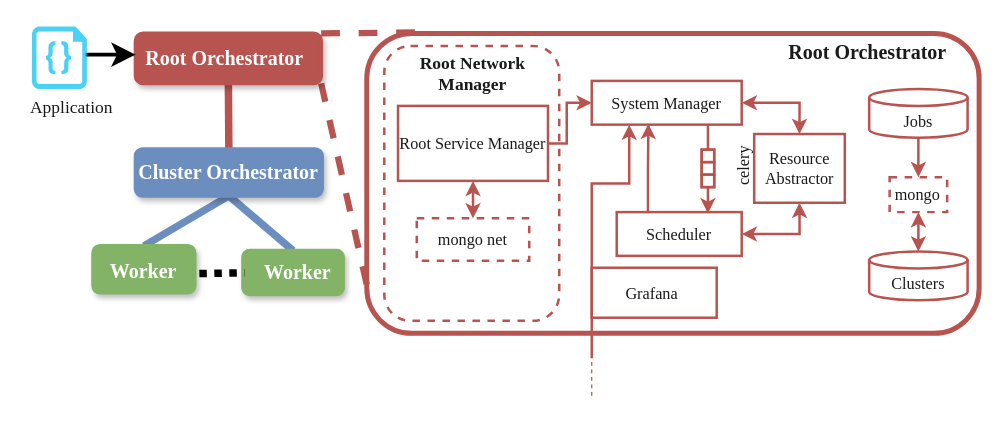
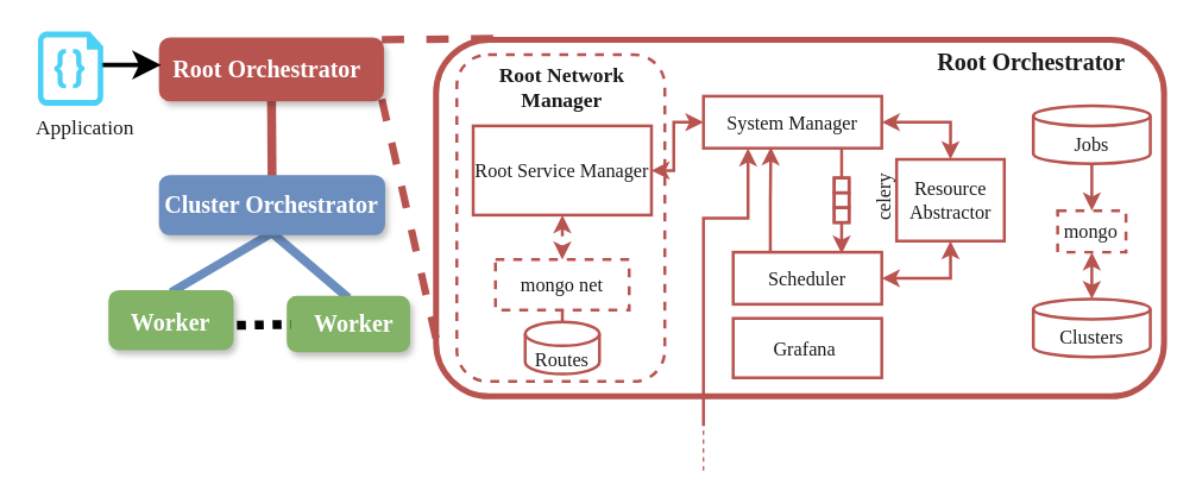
  <mxCell id="0" />
  <mxCell id="1" parent="0" />
  <mxCell id="2" value="" style="rounded=1;whiteSpace=wrap;html=1;strokeColor=#B85450;fontColor=#1A1A1A;fillColor=none;strokeWidth=4;fontFamily=CMU Sans Serif;fontSize=13;" parent="1" vertex="1"><mxGeometry x="293" y="26" width="490" height="240" as="geometry" /></mxCell>
  <mxCell id="3" style="edgeStyle=orthogonalEdgeStyle;rounded=0;orthogonalLoop=1;jettySize=auto;html=1;exitX=1;exitY=0.5;exitDx=0;exitDy=0;entryX=0.5;entryY=0;entryDx=0;entryDy=0;startArrow=classic;startFill=1;strokeColor=#B85450;fontColor=#1A1A1A;strokeWidth=2;fontFamily=CMU Sans Serif;fontSize=13;" parent="1" source="4" target="25" edge="1"><mxGeometry relative="1" as="geometry" /></mxCell>
  <mxCell id="4" value="System Manager" style="rounded=0;whiteSpace=wrap;html=1;strokeColor=#B85450;fontColor=#1A1A1A;fillColor=none;strokeWidth=2;fontFamily=CMU Sans Serif;fontSize=13;" parent="1" vertex="1"><mxGeometry x="473" y="64" width="120" height="35" as="geometry" /></mxCell>
  <mxCell id="5" style="edgeStyle=orthogonalEdgeStyle;rounded=0;orthogonalLoop=1;jettySize=auto;html=1;exitX=0.25;exitY=0;exitDx=0;exitDy=0;entryX=0.378;entryY=0.981;entryDx=0;entryDy=0;entryPerimeter=0;fontSize=13;startArrow=none;startFill=0;endArrow=classic;endFill=1;strokeColor=#B85450;fontColor=#1A1A1A;strokeWidth=2;fontFamily=CMU Sans Serif;" parent="1" source="7" target="4" edge="1"><mxGeometry relative="1" as="geometry" /></mxCell>
  <mxCell id="6" style="edgeStyle=orthogonalEdgeStyle;rounded=0;orthogonalLoop=1;jettySize=auto;html=1;exitX=1;exitY=0.5;exitDx=0;exitDy=0;entryX=0.5;entryY=1;entryDx=0;entryDy=0;startArrow=classic;startFill=1;strokeColor=#B85450;fontColor=#1A1A1A;strokeWidth=2;fontFamily=CMU Sans Serif;fontSize=13;" parent="1" source="7" target="25" edge="1"><mxGeometry relative="1" as="geometry" /></mxCell>
  <mxCell id="7" value="Scheduler" style="rounded=0;whiteSpace=wrap;html=1;strokeColor=#B85450;fontColor=#1A1A1A;fillColor=none;strokeWidth=2;fontFamily=CMU Sans Serif;fontSize=13;" parent="1" vertex="1"><mxGeometry x="493" y="169" width="100" height="35" as="geometry" /></mxCell>
  <mxCell id="8" value="Jobs" style="shape=cylinder3;whiteSpace=wrap;html=1;boundedLbl=1;backgroundOutline=1;size=6.818;strokeColor=#B85450;fontColor=#1A1A1A;fillColor=none;strokeWidth=2;fontFamily=CMU Sans Serif;fontSize=13;" parent="1" vertex="1"><mxGeometry x="695.01" y="70.5" width="78.75" height="39" as="geometry" /></mxCell>
  <mxCell id="9" value="" style="rounded=1;whiteSpace=wrap;html=1;dashed=1;strokeColor=#B85450;fontColor=#1A1A1A;fillColor=none;strokeWidth=2;fontFamily=CMU Sans Serif;fontSize=13;" parent="1" vertex="1"><mxGeometry x="307" y="36" width="140" height="220" as="geometry" /></mxCell>
- <mxCell id="10" style="edgeStyle=orthogonalEdgeStyle;rounded=0;orthogonalLoop=1;jettySize=auto;html=1;exitX=0.5;exitY=1;exitDx=0;exitDy=0;entryX=0.5;entryY=0;entryDx=0;entryDy=0;startArrow=classic;startFill=1;endArrow=classic;endFill=1;strokeColor=#B85450;fontColor=#1A1A1A;strokeWidth=2;fontFamily=CMU Sans Serif;fontSize=13;" parent="1" source="11" target="21" edge="1"><mxGeometry relative="1" as="geometry" /></mxCell>
+ <mxCell id="10" style="edgeStyle=orthogonalEdgeStyle;rounded=0;orthogonalLoop=1;jettySize=auto;html=1;exitX=0.5;exitY=1;exitDx=0;exitDy=0;entryX=0.5;entryY=0;entryDx=0;entryDy=0;startArrow=classic;startFill=1;endArrow=classic;endFill=1;strokeColor=#B85450;fontColor=#1A1A1A;strokeWidth=2;fontFamily=CMU Sans Serif;fontSize=13;dashed=1;" parent="1" source="11" target="21" edge="1"><mxGeometry relative="1" as="geometry" /></mxCell>
  <mxCell id="11" value="Root Service Manager" style="rounded=0;whiteSpace=wrap;html=1;strokeColor=#B85450;fontColor=#1A1A1A;fillColor=none;strokeWidth=2;fontFamily=CMU Sans Serif;fontSize=13;" parent="1" vertex="1"><mxGeometry x="318" y="84" width="120" height="60" as="geometry" /></mxCell>
+ <mxCell id="12" value="Routes" style="shape=cylinder3;whiteSpace=wrap;html=1;boundedLbl=1;backgroundOutline=1;size=8.0;strokeColor=#B85450;fontColor=#1A1A1A;fillColor=none;strokeWidth=2;fontFamily=CMU Sans Serif;fontSize=13;" parent="1" vertex="1"><mxGeometry x="353" y="216" width="50" height="35" as="geometry" /></mxCell>
  <mxCell id="13" value="mongo" style="rounded=0;whiteSpace=wrap;html=1;strokeColor=#B85450;fontColor=#1A1A1A;fillColor=none;strokeWidth=2;fontFamily=CMU Sans Serif;fontSize=13;dashed=1;" parent="1" vertex="1"><mxGeometry x="711.39" y="141" width="46" height="28" as="geometry" /></mxCell>
  <mxCell id="14" value="" style="group;strokeColor=#B85450;fontColor=#1A1A1A;strokeWidth=2;fontFamily=CMU Sans Serif;fontSize=13;" parent="1" vertex="1" connectable="0"><mxGeometry x="561" y="119" width="10" height="30" as="geometry" /></mxCell>
  <mxCell id="15" value="" style="rounded=0;whiteSpace=wrap;html=1;strokeColor=#B85450;fontColor=#1A1A1A;fillColor=none;strokeWidth=2;fontFamily=CMU Sans Serif;fontSize=13;" parent="14" vertex="1"><mxGeometry width="10" height="10" as="geometry" /></mxCell>
  <mxCell id="16" value="" style="rounded=0;whiteSpace=wrap;html=1;strokeColor=#B85450;fontColor=#1A1A1A;fillColor=none;strokeWidth=2;fontFamily=CMU Sans Serif;fontSize=13;" parent="14" vertex="1"><mxGeometry y="10" width="10" height="10" as="geometry" /></mxCell>
  <mxCell id="17" value="" style="rounded=0;whiteSpace=wrap;html=1;strokeColor=#B85450;fontColor=#1A1A1A;fillColor=none;strokeWidth=2;fontFamily=CMU Sans Serif;fontSize=13;" parent="14" vertex="1"><mxGeometry y="20" width="10" height="10" as="geometry" /></mxCell>
  <mxCell id="18" value="celery" style="text;html=1;strokeColor=none;fillColor=none;align=center;verticalAlign=middle;whiteSpace=wrap;rounded=0;rotation=-90;fontColor=#1A1A1A;strokeWidth=2;fontFamily=CMU Sans Serif;fontSize=13;" parent="1" vertex="1"><mxGeometry x="557" y="122" width="75" height="20" as="geometry" /></mxCell>
- <mxCell id="19" style="edgeStyle=orthogonalEdgeStyle;rounded=0;orthogonalLoop=1;jettySize=auto;html=1;exitX=0;exitY=0.5;exitDx=0;exitDy=0;entryX=1;entryY=0.5;entryDx=0;entryDy=0;startArrow=classic;startFill=1;endArrow=none;endFill=1;strokeColor=#B85450;fontColor=#1A1A1A;strokeWidth=2;fontFamily=CMU Sans Serif;fontSize=13;" parent="1" source="4" target="11" edge="1"><mxGeometry relative="1" as="geometry"><Array as="points"><mxPoint x="453" y="81" /><mxPoint x="453" y="114" /></Array></mxGeometry></mxCell>
+ <mxCell id="19" style="edgeStyle=orthogonalEdgeStyle;rounded=0;orthogonalLoop=1;jettySize=auto;html=1;exitX=0;exitY=0.5;exitDx=0;exitDy=0;entryX=1;entryY=0.5;entryDx=0;entryDy=0;startArrow=classic;startFill=1;endArrow=classic;endFill=1;strokeColor=#B85450;fontColor=#1A1A1A;strokeWidth=2;fontFamily=CMU Sans Serif;fontSize=13;" parent="1" source="4" target="11" edge="1"><mxGeometry relative="1" as="geometry"><Array as="points"><mxPoint x="453" y="81" /><mxPoint x="453" y="114" /></Array></mxGeometry></mxCell>
+ <mxCell id="20" style="edgeStyle=orthogonalEdgeStyle;rounded=0;orthogonalLoop=1;jettySize=auto;html=1;exitX=0.5;exitY=1;exitDx=0;exitDy=0;entryX=0.5;entryY=0;entryDx=0;entryDy=0;entryPerimeter=0;startArrow=none;startFill=0;endArrow=none;endFill=0;strokeColor=#B85450;fontColor=#1A1A1A;strokeWidth=2;fontFamily=CMU Sans Serif;fontSize=13;" parent="1" source="21" target="12" edge="1"><mxGeometry relative="1" as="geometry" /></mxCell>
  <mxCell id="21" value="mongo net" style="rounded=0;whiteSpace=wrap;html=1;strokeColor=#B85450;fontColor=#1A1A1A;fillColor=none;strokeWidth=2;fontFamily=CMU Sans Serif;fontSize=13;dashed=1;" parent="1" vertex="1"><mxGeometry x="333" y="174" width="90" height="34" as="geometry" /></mxCell>
  <mxCell id="22" value="&lt;b style=&quot;font-size: 16px;&quot;&gt;&lt;font style=&quot;font-size: 16px;&quot;&gt;Root Orchestrator&lt;/font&gt;&lt;/b&gt;" style="text;html=1;strokeColor=none;fillColor=none;align=center;verticalAlign=middle;whiteSpace=wrap;rounded=0;dashed=1;fontColor=#1A1A1A;strokeWidth=2;fontFamily=CMU Sans Serif;fontSize=16;" parent="1" vertex="1"><mxGeometry x="624.5" y="26" width="137.5" height="30" as="geometry" /></mxCell>
  <mxCell id="23" value="&lt;b style=&quot;font-size: 14px;&quot;&gt;&lt;font style=&quot;font-size: 14px;&quot;&gt;Root Network Manager&lt;/font&gt;&lt;/b&gt;" style="text;html=1;strokeColor=none;fillColor=none;align=center;verticalAlign=middle;whiteSpace=wrap;rounded=0;dashed=1;fontColor=#1A1A1A;strokeWidth=2;fontFamily=CMU Sans Serif;fontSize=14;" parent="1" vertex="1"><mxGeometry x="318" y="44" width="120" height="30" as="geometry" /></mxCell>
  <mxCell id="24" value="" style="endArrow=classic;startArrow=none;html=1;rounded=0;fontSize=13;entryX=0.25;entryY=1;entryDx=0;entryDy=0;strokeColor=#B85450;fontColor=#1A1A1A;strokeWidth=2;fontFamily=CMU Sans Serif;endFill=1;startFill=0;" parent="1" target="4" edge="1"><mxGeometry width="50" height="50" relative="1" as="geometry"><mxPoint x="473" y="286" as="sourcePoint" /><mxPoint x="523" y="246" as="targetPoint" /><Array as="points"><mxPoint x="473" y="146" /><mxPoint x="503" y="146" /></Array></mxGeometry></mxCell>
  <mxCell id="25" value="Resource Abstractor" style="rounded=0;whiteSpace=wrap;html=1;strokeColor=#B85450;fontColor=#1A1A1A;fillColor=none;strokeWidth=2;fontFamily=CMU Sans Serif;fontSize=13;" parent="1" vertex="1"><mxGeometry x="603" y="106.5" width="72.5" height="55" as="geometry" /></mxCell>
  <mxCell id="26" value="Clusters" style="shape=cylinder3;whiteSpace=wrap;html=1;boundedLbl=1;backgroundOutline=1;size=6.818;strokeColor=#B85450;fontColor=#1A1A1A;fillColor=none;strokeWidth=2;fontFamily=CMU Sans Serif;fontSize=13;" parent="1" vertex="1"><mxGeometry x="695.01" y="200.5" width="78.75" height="39" as="geometry" /></mxCell>
  <mxCell id="27" style="edgeStyle=orthogonalEdgeStyle;rounded=0;orthogonalLoop=1;jettySize=auto;html=1;exitX=0.5;exitY=0;exitDx=0;exitDy=0;entryX=0.5;entryY=1;entryDx=0;entryDy=0;entryPerimeter=0;startArrow=classic;startFill=1;strokeColor=#B85450;fontColor=#1A1A1A;strokeWidth=2;fontFamily=CMU Sans Serif;fontSize=13;endArrow=none;" parent="1" source="13" target="8" edge="1"><mxGeometry relative="1" as="geometry" /></mxCell>
  <mxCell id="28" style="edgeStyle=orthogonalEdgeStyle;rounded=0;orthogonalLoop=1;jettySize=auto;html=1;exitX=0.5;exitY=1;exitDx=0;exitDy=0;entryX=0.5;entryY=0;entryDx=0;entryDy=0;entryPerimeter=0;startArrow=classic;startFill=1;strokeColor=#B85450;fontColor=#1A1A1A;strokeWidth=2;fontFamily=CMU Sans Serif;fontSize=13;" parent="1" source="13" target="26" edge="1"><mxGeometry relative="1" as="geometry" /></mxCell>
  <mxCell id="29" value="" style="endArrow=none;html=1;rounded=0;endSize=0;strokeColor=#B85450;fontColor=#1A1A1A;strokeWidth=2;fontFamily=CMU Sans Serif;fontSize=13;" parent="1" edge="1"><mxGeometry width="50" height="50" relative="1" as="geometry"><mxPoint x="566" y="99" as="sourcePoint" /><mxPoint x="566" y="119" as="targetPoint" /></mxGeometry></mxCell>
  <mxCell id="30" value="" style="endArrow=classic;html=1;rounded=0;strokeColor=#B85450;fontColor=#1A1A1A;strokeWidth=2;fontFamily=CMU Sans Serif;fontSize=13;" parent="1" edge="1"><mxGeometry width="50" height="50" relative="1" as="geometry"><mxPoint x="566" y="149" as="sourcePoint" /><mxPoint x="566" y="170" as="targetPoint" /></mxGeometry></mxCell>
  <mxCell id="31" style="edgeStyle=none;rounded=1;orthogonalLoop=1;jettySize=auto;html=1;exitX=0.5;exitY=1;exitDx=0;exitDy=0;entryX=0.5;entryY=0;entryDx=0;entryDy=0;fontFamily=CMU Sans Serif;fontSize=36;endArrow=none;endFill=0;strokeWidth=6;fillColor=#f8cecc;strokeColor=#b85450;" parent="1" source="34" target="37" edge="1"><mxGeometry relative="1" as="geometry" /></mxCell>
  <mxCell id="32" style="rounded=0;orthogonalLoop=1;jettySize=auto;html=1;exitX=1;exitY=0;exitDx=0;exitDy=0;entryX=0.102;entryY=-0.004;entryDx=0;entryDy=0;endArrow=none;endFill=0;strokeWidth=5;strokeColor=#B85450;dashed=1;entryPerimeter=0;" parent="1" source="34" target="2" edge="1"><mxGeometry relative="1" as="geometry" /></mxCell>
  <mxCell id="33" style="rounded=0;orthogonalLoop=1;jettySize=auto;html=1;exitX=1;exitY=1;exitDx=0;exitDy=0;entryX=0.002;entryY=0.856;entryDx=0;entryDy=0;endArrow=none;endFill=0;strokeWidth=5;strokeColor=#B85450;dashed=1;entryPerimeter=0;" parent="1" source="34" target="2" edge="1"><mxGeometry relative="1" as="geometry" /></mxCell>
  <mxCell id="34" value="" style="rounded=1;whiteSpace=wrap;html=1;strokeWidth=3;shadow=1;sketch=0;fillColor=#B85450;strokeColor=#b85450;fontFamily=CMU Sans Serif;" parent="1" vertex="1"><mxGeometry x="108" y="26" width="148.5" height="40" as="geometry" /></mxCell>
  <mxCell id="35" style="edgeStyle=none;rounded=1;orthogonalLoop=1;jettySize=auto;html=1;exitX=0.5;exitY=1;exitDx=0;exitDy=0;entryX=0.5;entryY=0;entryDx=0;entryDy=0;fontFamily=CMU Sans Serif;fontSize=36;endArrow=none;endFill=0;strokeWidth=6;fillColor=#dae8fc;strokeColor=#6c8ebf;" parent="1" source="37" target="39" edge="1"><mxGeometry relative="1" as="geometry" /></mxCell>
  <mxCell id="36" style="edgeStyle=none;rounded=1;orthogonalLoop=1;jettySize=auto;html=1;exitX=0.5;exitY=1;exitDx=0;exitDy=0;entryX=0.5;entryY=0;entryDx=0;entryDy=0;fontFamily=CMU Sans Serif;fontSize=36;endArrow=none;endFill=0;strokeWidth=6;fillColor=#dae8fc;strokeColor=#6c8ebf;" parent="1" source="37" target="38" edge="1"><mxGeometry relative="1" as="geometry" /></mxCell>
  <mxCell id="37" value="" style="rounded=1;whiteSpace=wrap;html=1;strokeWidth=3;shadow=1;sketch=0;fillColor=#6C8EBF;strokeColor=#6c8ebf;fontFamily=CMU Sans Serif;" parent="1" vertex="1"><mxGeometry x="108" y="118.5" width="149.25" height="37.5" as="geometry" /></mxCell>
  <mxCell id="38" value="" style="rounded=1;whiteSpace=wrap;html=1;strokeWidth=3;shadow=1;sketch=0;fillColor=#82B366;strokeColor=#82B366;fontFamily=CMU Sans Serif;" parent="1" vertex="1"><mxGeometry x="74" y="196" width="81.25" height="37.5" as="geometry" /></mxCell>
  <mxCell id="39" value="" style="rounded=1;whiteSpace=wrap;html=1;strokeWidth=3;shadow=1;sketch=0;fillColor=#82B366;strokeColor=#82b366;fontFamily=CMU Sans Serif;" parent="1" vertex="1"><mxGeometry x="194" y="199.75" width="80" height="35" as="geometry" /></mxCell>
  <mxCell id="40" style="rounded=0;orthogonalLoop=1;jettySize=auto;html=1;exitX=1;exitY=0.5;exitDx=0;exitDy=0;fontFamily=CMU Sans Serif;fontSize=36;dashed=1;endArrow=none;endFill=0;dashPattern=1 1;strokeWidth=6;fontColor=#1A1A1A;" parent="1" edge="1"><mxGeometry relative="1" as="geometry"><mxPoint x="159" y="218.2" as="sourcePoint" /><mxPoint x="195.25" y="217.5" as="targetPoint" /></mxGeometry></mxCell>
  <mxCell id="41" style="edgeStyle=none;rounded=1;orthogonalLoop=1;jettySize=auto;html=1;entryX=0;entryY=0.5;entryDx=0;entryDy=0;fontFamily=CMU Sans Serif;fontSize=36;endArrow=none;endFill=0;strokeWidth=6;" parent="1" source="39" target="39" edge="1"><mxGeometry relative="1" as="geometry" /></mxCell>
  <mxCell id="42" value="&lt;b style=&quot;color: rgb(0 , 0 , 0)&quot;&gt;&lt;font color=&quot;#ffffff&quot; style=&quot;font-size: 16px;&quot;&gt;Root Orchestrator&lt;/font&gt;&lt;/b&gt;" style="text;html=1;strokeColor=none;fillColor=none;align=center;verticalAlign=middle;whiteSpace=wrap;rounded=0;sketch=0;fontColor=#FFFFFF;fontFamily=CMU Sans Serif;" parent="1" vertex="1"><mxGeometry x="103.25" y="30.5" width="153.25" height="30" as="geometry" /></mxCell>
  <mxCell id="43" value="&lt;b style=&quot;color: rgb(0 , 0 , 0)&quot;&gt;&lt;font color=&quot;#ffffff&quot; style=&quot;font-size: 16px;&quot;&gt;Cluster Orchestrator&lt;/font&gt;&lt;/b&gt;" style="text;html=1;strokeColor=none;fillColor=none;align=center;verticalAlign=middle;whiteSpace=wrap;rounded=0;sketch=0;fontColor=#FFFFFF;fontFamily=CMU Sans Serif;" parent="1" vertex="1"><mxGeometry x="90" y="122.25" width="185" height="30" as="geometry" /></mxCell>
  <mxCell id="44" value="&lt;b style=&quot;color: rgb(0 , 0 , 0)&quot;&gt;&lt;font color=&quot;#ffffff&quot; style=&quot;&quot;&gt;&lt;font style=&quot;font-size: 16px;&quot;&gt;Worker&lt;/font&gt;&lt;br&gt;&lt;/font&gt;&lt;/b&gt;" style="text;html=1;strokeColor=none;fillColor=none;align=center;verticalAlign=middle;whiteSpace=wrap;rounded=0;sketch=0;fontColor=#FFFFFF;fontFamily=CMU Sans Serif;" parent="1" vertex="1"><mxGeometry x="78.38" y="200.5" width="72.5" height="30" as="geometry" /></mxCell>
  <mxCell id="45" value="&lt;b style=&quot;color: rgb(0 , 0 , 0)&quot;&gt;&lt;font color=&quot;#ffffff&quot; style=&quot;&quot;&gt;&lt;font style=&quot;font-size: 16px;&quot;&gt;Worker&lt;/font&gt;&lt;br&gt;&lt;/font&gt;&lt;/b&gt;" style="text;html=1;strokeColor=none;fillColor=none;align=center;verticalAlign=middle;whiteSpace=wrap;rounded=0;sketch=0;fontColor=#FFFFFF;fontFamily=CMU Sans Serif;" parent="1" vertex="1"><mxGeometry x="183" y="202.25" width="110" height="30" as="geometry" /></mxCell>
  <mxCell id="46" value="" style="endArrow=classic;html=1;rounded=0;fontFamily=CMU Sans Serif;fontColor=#FFFFFF;startSize=8;endSize=10;strokeWidth=3;curved=1;" parent="1" edge="1"><mxGeometry width="50" height="50" relative="1" as="geometry"><mxPoint x="68" y="43" as="sourcePoint" /><mxPoint x="108" y="43" as="targetPoint" /></mxGeometry></mxCell>
  <mxCell id="47" value="&lt;font style=&quot;font-size: 14px;&quot;&gt;Application&lt;/font&gt;" style="text;html=1;strokeColor=none;fillColor=none;align=center;verticalAlign=middle;whiteSpace=wrap;rounded=0;glass=0;sketch=0;fontFamily=CMU Sans Serif;fontColor=#1A1A1A;opacity=70;labelBackgroundColor=none;" parent="1" vertex="1"><mxGeometry x="20" y="70.5" width="74" height="30" as="geometry" /></mxCell>
  <mxCell id="48" value="" style="verticalLabelPosition=bottom;html=1;verticalAlign=top;align=center;strokeColor=none;fillColor=#00BEF2;shape=mxgraph.azure.code_file;pointerEvents=1;rounded=1;glass=0;labelBackgroundColor=default;labelBorderColor=#000000;sketch=0;fontFamily=CMU Sans Serif;fontSize=28;fontColor=#000000;opacity=70;" parent="1" vertex="1"><mxGeometry x="25" y="20.5" width="44" height="50" as="geometry" /></mxCell>
  <mxCell id="49" value="" style="endArrow=none;html=1;rounded=0;strokeColor=#B85450;dashed=1;fontFamily=CMU Sans Serif;fontColor=#1A1A1A;" parent="1" edge="1"><mxGeometry width="50" height="50" relative="1" as="geometry"><mxPoint x="473" y="316" as="sourcePoint" /><mxPoint x="473" y="286" as="targetPoint" /></mxGeometry></mxCell>
- <mxCell id="50" value="Grafana&amp;nbsp;" style="rounded=0;whiteSpace=wrap;html=1;strokeColor=#B85450;fontColor=#1A1A1A;fillColor=none;strokeWidth=2;fontFamily=CMU Sans Serif;fontSize=13;" vertex="1" parent="1"><mxGeometry x="473" y="213.5" width="100" height="40" as="geometry" /></mxCell>
+ <mxCell id="50" value="Grafana&amp;nbsp;" style="rounded=0;whiteSpace=wrap;html=1;strokeColor=#B85450;fontColor=#1A1A1A;fillColor=none;strokeWidth=2;fontFamily=CMU Sans Serif;fontSize=13;" vertex="1" parent="1"><mxGeometry x="493" y="213.5" width="100" height="40" as="geometry" /></mxCell>
